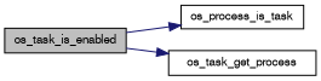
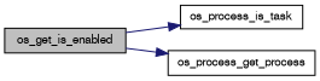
  digraph {
    rankdir=LR
    node [color=black fillcolor=white fontname=FreeSans fontsize=10 shape=record style=filled]
    edge [color=midnightblue fontname=FreeSans fontsize=10 labelfontname=FreeSans labelfontsize=10 style=solid]
-   n1 [fillcolor=grey75 fontcolor=black height=0.2 label=os_task_is_enabled width=0.4]
+   n1 [fillcolor=grey75 fontcolor=black height=0.2 label=os_get_is_enabled width=0.4]
    n2 [height=0.2 label=os_process_is_task width=0.4]
-   n3 [height=0.2 label=os_task_get_process width=0.4]
+   n3 [height=0.2 label=os_process_get_process width=0.4]
    n1 -> n2
    n1 -> n3
  }
